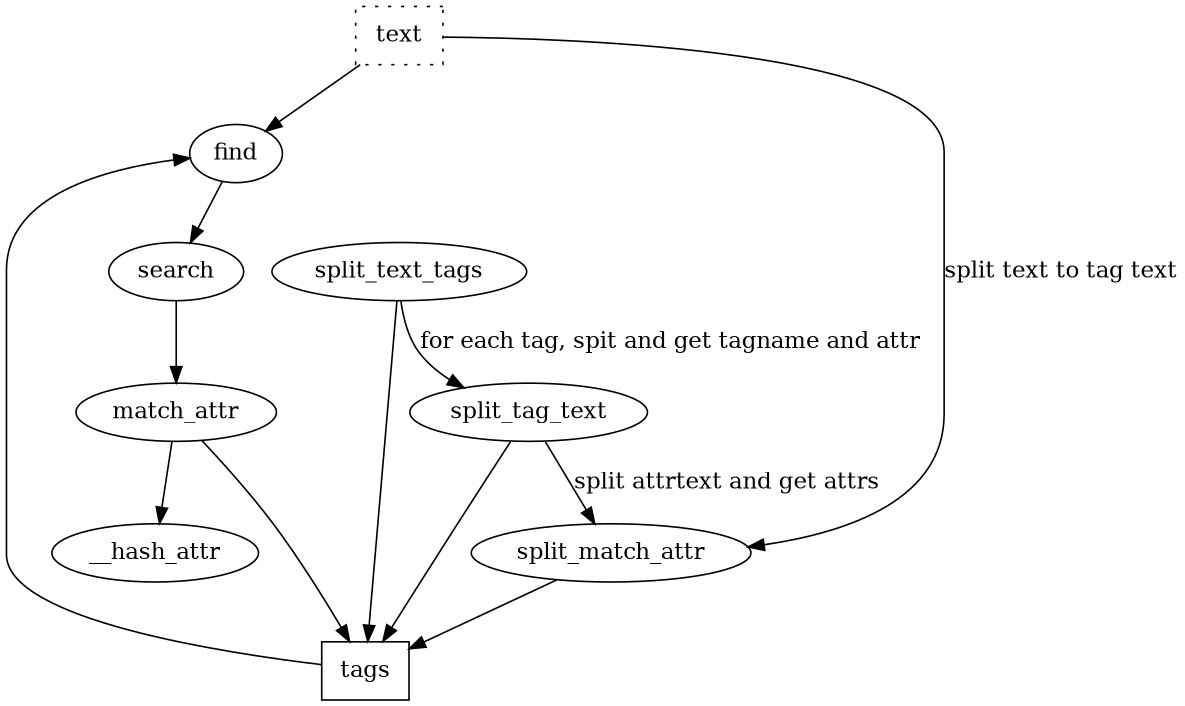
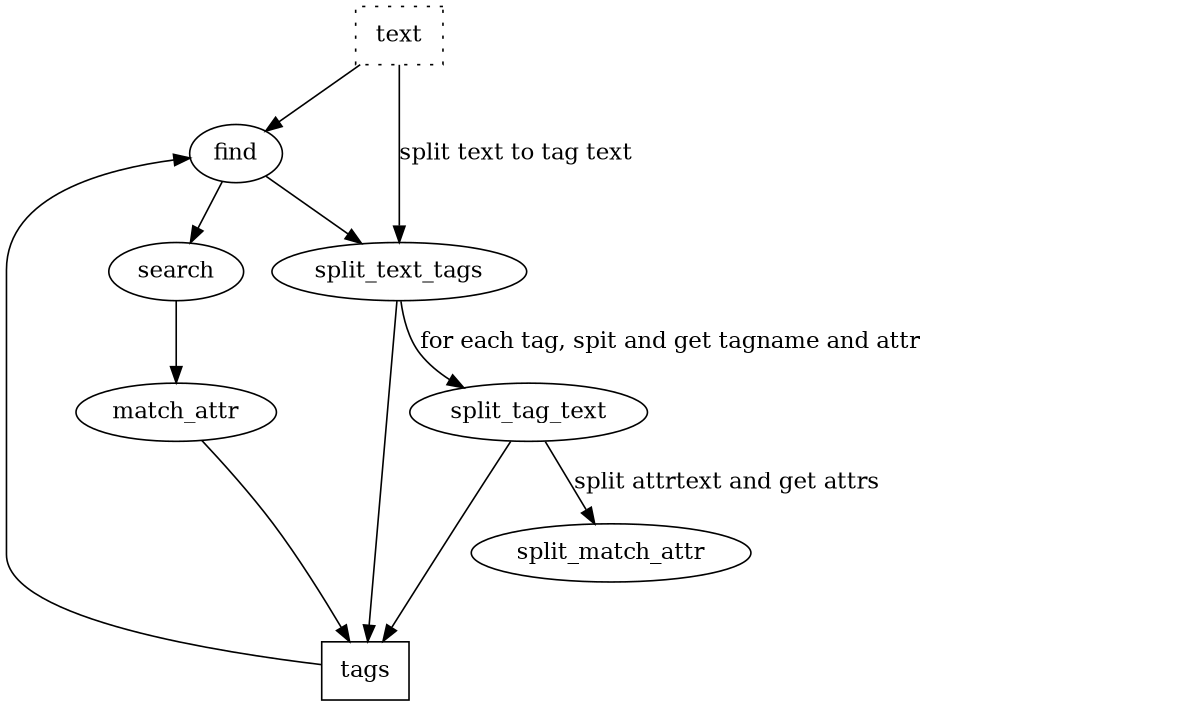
  digraph {
    text [shape=box style=dotted]
    find
    split_text_tags
    search
    tags [shape=box]
    split_tag_text
    match_attr
-   __hash_attr
    n9 [label=split_match_attr]
    text -> find
-   text -> n9 [label="split text to tag text"]
+   text -> split_text_tags [label="split text to tag text"]
+   find -> split_text_tags
    find -> search
    split_text_tags -> tags
    split_text_tags -> split_tag_text [label="for each tag, spit and get tagname and attr"]
    search -> match_attr
    tags -> find
    split_tag_text -> tags
    split_tag_text -> n9 [label="split attrtext and get attrs"]
    match_attr -> tags
-   match_attr -> __hash_attr
-   n9 -> tags
  }
